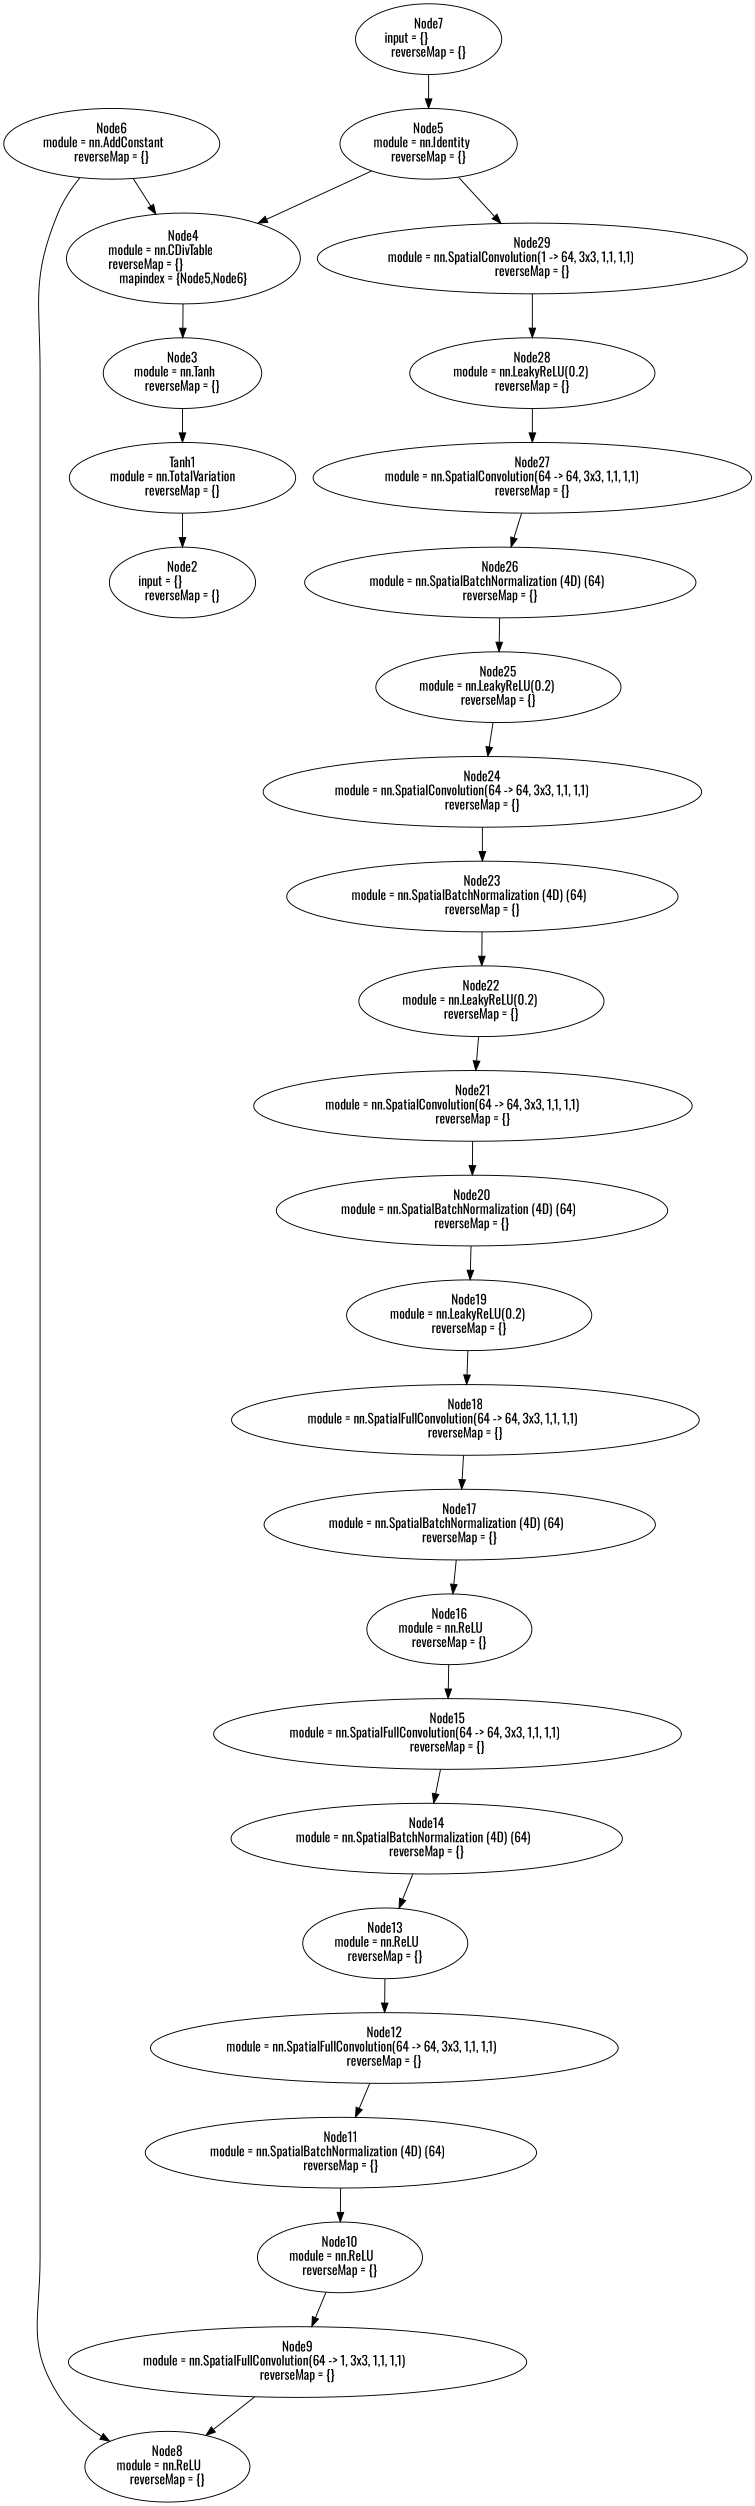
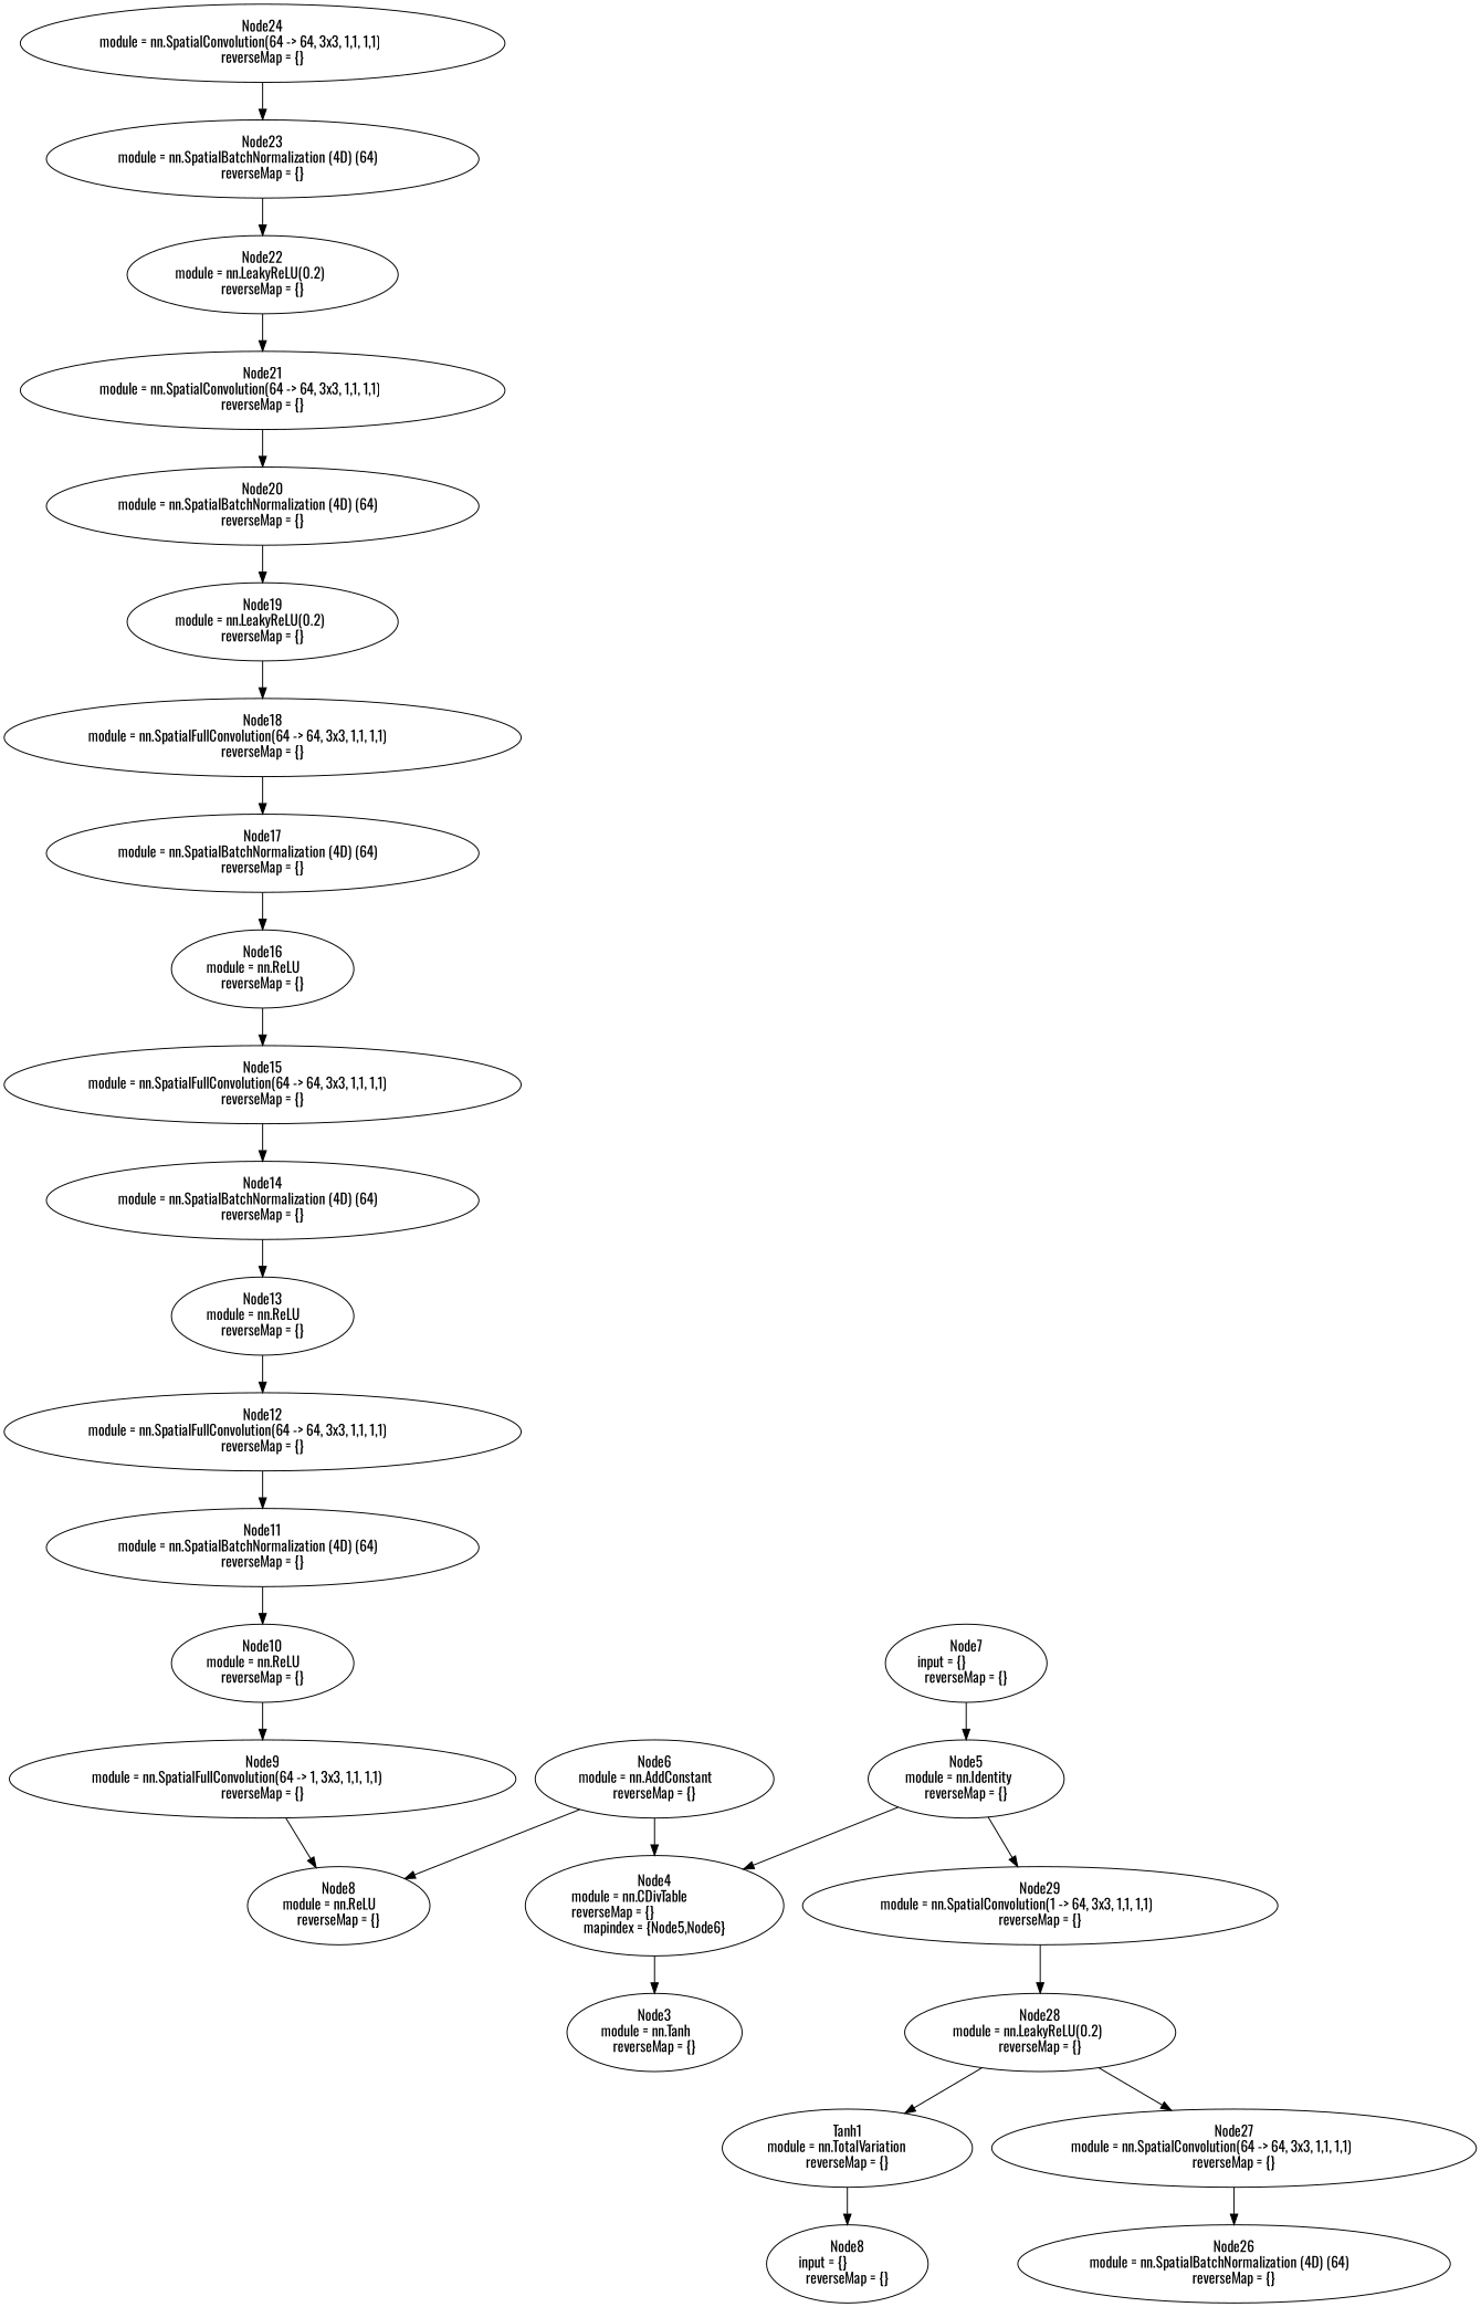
  digraph {
    fontname=Oswald
    node [fontname=Oswald shape=oval]
    edge [fontname=Oswald]
    n1 [height=1.041 label="Tanh1\nmodule = nn.TotalVariation\lreverseMap = {}" width=3.3362]
-   n2 [height=1.041 label="Node2\ninput = {}\lreverseMap = {}" width=2.1497]
+   n2 [height=1.041 label="Node8\ninput = {}\lreverseMap = {}" width=2.1497]
    n3 [height=1.041 label="Node3\nmodule = nn.Tanh\lreverseMap = {}" width=2.3354]
    n4 [height=1.3356 label="Node4\nmodule = nn.CDivTable\lreverseMap = {}\lmapindex = {Node5,Node6}" width=3.4507]
    n5 [height=1.041 label="Node5\nmodule = nn.Identity\lreverseMap = {}" width=2.6117]
    n6 [height=1.041 label="Node29\nmodule = nn.SpatialConvolution(1 -> 64, 3x3, 1,1, 1,1)\lreverseMap = {}" width=6.3388]
    n7 [height=1.041 label="Node28\nmodule = nn.LeakyReLU(0.2)\lreverseMap = {}" width=3.6126]
    n8 [height=1.041 label="Node27\nmodule = nn.SpatialConvolution(64 -> 64, 3x3, 1,1, 1,1)\lreverseMap = {}" width=6.4533]
    n9 [height=1.041 label="Node6\nmodule = nn.AddConstant\lreverseMap = {}" width=3.1743]
    n10 [height=1.041 label="Node8\nmodule = nn.ReLU\lreverseMap = {}" width=2.4261]
    n11 [height=1.041 label="Node7\ninput = {}\lreverseMap = {}" width=2.1497]
    n12 [height=1.041 label="Node9\nmodule = nn.SpatialFullConvolution(64 -> 1, 3x3, 1,1, 1,1)\lreverseMap = {}" width=6.7534]
    n13 [height=1.041 label="Node10\nmodule = nn.ReLU\lreverseMap = {}" width=2.4261]
    n14 [height=1.041 label="Node11\nmodule = nn.SpatialBatchNormalization (4D) (64)\lreverseMap = {}" width=5.7624]
    n15 [height=1.041 label="Node12\nmodule = nn.SpatialFullConvolution(64 -> 64, 3x3, 1,1, 1,1)\lreverseMap = {}" width=6.8916]
    n16 [height=1.041 label="Node13\nmodule = nn.ReLU\lreverseMap = {}" width=2.4261]
    n17 [height=1.041 label="Node14\nmodule = nn.SpatialBatchNormalization (4D) (64)\lreverseMap = {}" width=5.7624]
    n18 [height=1.041 label="Node15\nmodule = nn.SpatialFullConvolution(64 -> 64, 3x3, 1,1, 1,1)\lreverseMap = {}" width=6.8916]
    n19 [height=1.041 label="Node16\nmodule = nn.ReLU\lreverseMap = {}" width=2.4261]
    n20 [height=1.041 label="Node17\nmodule = nn.SpatialBatchNormalization (4D) (64)\lreverseMap = {}" width=5.7624]
    n21 [height=1.041 label="Node18\nmodule = nn.SpatialFullConvolution(64 -> 64, 3x3, 1,1, 1,1)\lreverseMap = {}" width=6.8916]
    n22 [height=1.041 label="Node19\nmodule = nn.LeakyReLU(0.2)\lreverseMap = {}" width=3.6126]
    n23 [height=1.041 label="Node20\nmodule = nn.SpatialBatchNormalization (4D) (64)\lreverseMap = {}" width=5.7624]
    n24 [height=1.041 label="Node21\nmodule = nn.SpatialConvolution(64 -> 64, 3x3, 1,1, 1,1)\lreverseMap = {}" width=6.4533]
    n25 [height=1.041 label="Node22\nmodule = nn.LeakyReLU(0.2)\lreverseMap = {}" width=3.6126]
    n26 [height=1.041 label="Node23\nmodule = nn.SpatialBatchNormalization (4D) (64)\lreverseMap = {}" width=5.7624]
    n27 [height=1.041 label="Node24\nmodule = nn.SpatialConvolution(64 -> 64, 3x3, 1,1, 1,1)\lreverseMap = {}" width=6.4533]
-   n28 [height=1.041 label="Node25\nmodule = nn.LeakyReLU(0.2)\lreverseMap = {}" width=3.6126]
    n29 [height=1.041 label="Node26\nmodule = nn.SpatialBatchNormalization (4D) (64)\lreverseMap = {}" width=5.7624]
    n1 -> n2
-   n3 -> n1
+   n7 -> n1
    n4 -> n3
    n5 -> n4
    n5 -> n6
    n6 -> n7
    n7 -> n8
    n8 -> n29
    n9 -> n4
    n9 -> n10
    n11 -> n5
    n12 -> n10
    n13 -> n12
    n14 -> n13
    n15 -> n14
    n16 -> n15
    n17 -> n16
    n18 -> n17
    n19 -> n18
    n20 -> n19
    n21 -> n20
    n22 -> n21
    n23 -> n22
    n24 -> n23
    n25 -> n24
    n26 -> n25
    n27 -> n26
-   n28 -> n27
-   n29 -> n28
  }
